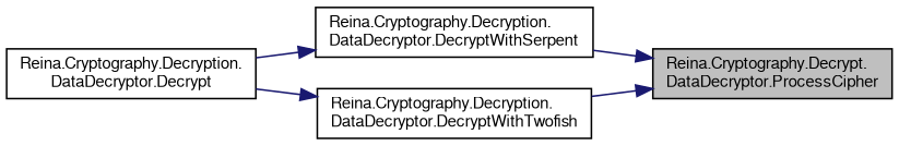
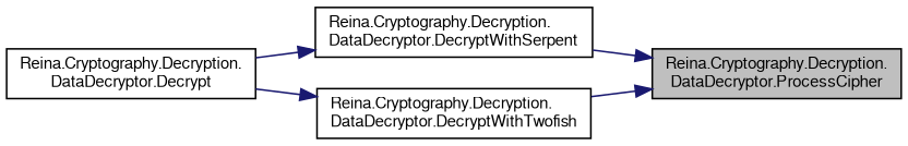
  digraph {
    rankdir=RL
    node [color=black fillcolor=white fontname=FreeSans fontsize=10 shape=record style=filled]
    edge [color=midnightblue dir=back fontname=FreeSans fontsize=10 labelfontname=FreeSans labelfontsize=10 style=solid]
-   n1 [fillcolor=grey75 fontcolor=black height=0.2 label="Reina.Cryptography.Decrypt.\lDataDecryptor.ProcessCipher" width=0.4]
+   n1 [fillcolor=grey75 fontcolor=black height=0.2 label="Reina.Cryptography.Decryption.\lDataDecryptor.ProcessCipher" width=0.4]
    n2 [height=0.2 label="Reina.Cryptography.Decryption.\lDataDecryptor.DecryptWithSerpent" width=0.4]
    n3 [height=0.2 label="Reina.Cryptography.Decryption.\lDataDecryptor.DecryptWithTwofish" width=0.4]
    n4 [height=0.2 label="Reina.Cryptography.Decryption.\lDataDecryptor.Decrypt" width=0.4]
    n1 -> n2
    n1 -> n3
    n2 -> n4
    n3 -> n4
  }
